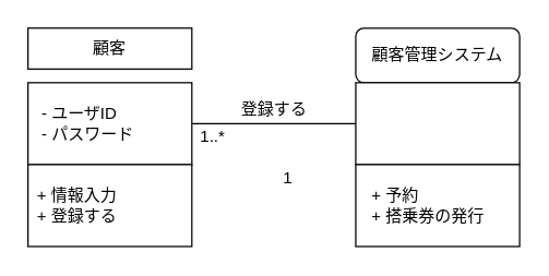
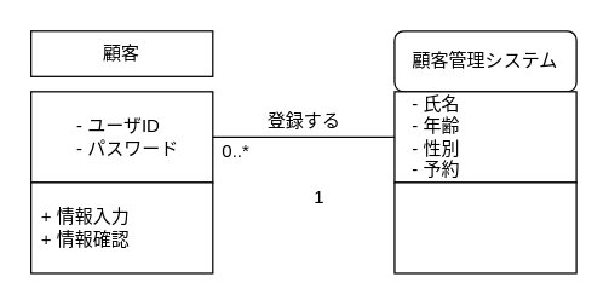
  <mxCell id="0" />
  <mxCell id="1" parent="0" />
  <mxCell id="2" value="顧客" style="rounded=0;whiteSpace=wrap;html=1;" vertex="1" parent="1"><mxGeometry x="20" y="20" width="120" height="30" as="geometry" /></mxCell>
  <mxCell id="3" value="顧客管理システム" style="whiteSpace=wrap;html=1;rounded=1;" vertex="1" parent="1"><mxGeometry x="260" y="20" width="120" height="40" as="geometry" /></mxCell>
  <mxCell id="4" style="edgeStyle=orthogonalEdgeStyle;rounded=0;orthogonalLoop=1;jettySize=auto;html=1;entryX=0;entryY=0.5;entryDx=0;entryDy=0;endArrow=none;endFill=0;" edge="1" parent="1" source="5" target="9"><mxGeometry relative="1" as="geometry" /></mxCell>
  <mxCell id="5" value="" style="rounded=0;whiteSpace=wrap;html=1;" vertex="1" parent="1"><mxGeometry x="20" y="60" width="120" height="60" as="geometry" /></mxCell>
- <mxCell id="6" value="&lt;span&gt;&amp;nbsp;- ユーザID&lt;/span&gt;&lt;br&gt;&lt;span&gt;&amp;nbsp;- パスワード&lt;/span&gt;" style="text;html=1;align=left;verticalAlign=middle;resizable=0;points=[];autosize=1;strokeColor=none;fillColor=none;" vertex="1" parent="1"><mxGeometry x="25" y="75" width="80" height="30" as="geometry" /></mxCell>
+ <mxCell id="6" value="&lt;span&gt;&amp;nbsp;- ユーザID&lt;/span&gt;&lt;br&gt;&lt;span&gt;&amp;nbsp;- パスワード&lt;/span&gt;" style="text;html=1;align=left;verticalAlign=middle;resizable=0;points=[];autosize=1;strokeColor=none;fillColor=none;" vertex="1" parent="1"><mxGeometry x="45" y="75" width="80" height="30" as="geometry" /></mxCell>
  <mxCell id="7" value="" style="rounded=0;whiteSpace=wrap;html=1;" vertex="1" parent="1"><mxGeometry x="20" y="120" width="120" height="60" as="geometry" /></mxCell>
- <mxCell id="8" value="+ 情報入力&lt;br&gt;+ 登録する" style="text;html=1;align=left;verticalAlign=middle;resizable=0;points=[];autosize=1;strokeColor=none;fillColor=none;" vertex="1" parent="1"><mxGeometry x="25" y="135" width="70" height="30" as="geometry" /></mxCell>
+ <mxCell id="8" value="+ 情報入力&lt;br&gt;+ 情報確認" style="text;html=1;align=left;verticalAlign=middle;resizable=0;points=[];autosize=1;strokeColor=none;fillColor=none;" vertex="1" parent="1"><mxGeometry x="25" y="135" width="70" height="30" as="geometry" /></mxCell>
  <mxCell id="9" value="" style="rounded=0;whiteSpace=wrap;html=1;" vertex="1" parent="1"><mxGeometry x="260" y="60" width="120" height="60" as="geometry" /></mxCell>
  <mxCell id="10" value="" style="rounded=0;whiteSpace=wrap;html=1;" vertex="1" parent="1"><mxGeometry x="260" y="120" width="120" height="60" as="geometry" /></mxCell>
- <mxCell id="11" value="+ 予約&lt;br&gt;+ 搭乗券の発行" style="text;html=1;align=left;verticalAlign=middle;resizable=0;points=[];autosize=1;strokeColor=none;fillColor=none;" vertex="1" parent="1"><mxGeometry x="270" y="135" width="100" height="30" as="geometry" /></mxCell>
- <mxCell id="13" value="1..*" style="text;html=1;align=center;verticalAlign=middle;resizable=0;points=[];autosize=1;strokeColor=none;fillColor=none;" vertex="1" parent="1"><mxGeometry x="140" y="90" width="30" height="20" as="geometry" /></mxCell>
+ <mxCell id="12" value="&lt;div&gt;&lt;span&gt;- 氏名&lt;/span&gt;&lt;/div&gt;&lt;div&gt;&lt;span&gt;- 年齢&lt;/span&gt;&lt;/div&gt;&lt;div&gt;&lt;span&gt;- 性別&lt;/span&gt;&lt;/div&gt;&lt;div&gt;&lt;span&gt;- 予約&lt;/span&gt;&lt;/div&gt;" style="text;html=1;align=left;verticalAlign=middle;resizable=0;points=[];autosize=1;strokeColor=none;fillColor=none;" vertex="1" parent="1"><mxGeometry x="270" y="60" width="50" height="60" as="geometry" /></mxCell>
+ <mxCell id="13" value="0..*" style="text;html=1;align=center;verticalAlign=middle;resizable=0;points=[];autosize=1;strokeColor=none;fillColor=none;" vertex="1" parent="1"><mxGeometry x="140" y="90" width="30" height="20" as="geometry" /></mxCell>
  <mxCell id="14" value="1" style="text;html=1;align=center;verticalAlign=middle;resizable=0;points=[];autosize=1;strokeColor=none;fillColor=none;" vertex="1" parent="1"><mxGeometry x="200" y="120" width="20" height="20" as="geometry" /></mxCell>
  <mxCell id="15" value="登録する" style="text;html=1;align=center;verticalAlign=middle;resizable=0;points=[];autosize=1;strokeColor=none;fillColor=none;" vertex="1" parent="1"><mxGeometry x="170" y="70" width="60" height="20" as="geometry" /></mxCell>
